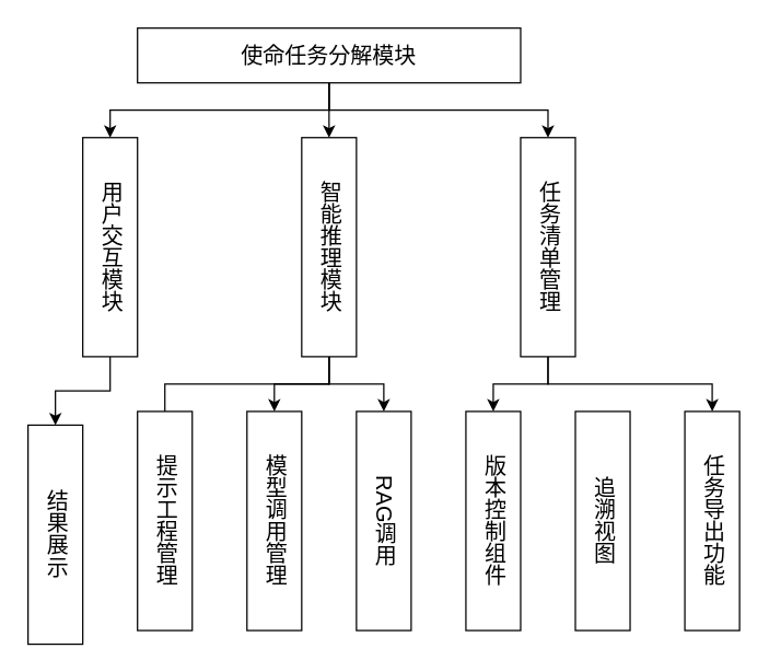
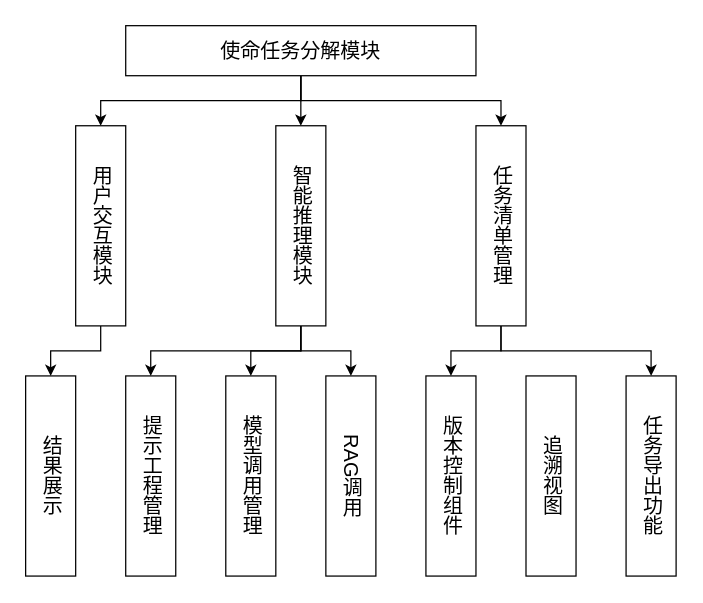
  <mxCell id="0" />
  <mxCell id="1" parent="0" />
  <mxCell id="2" style="edgeStyle=orthogonalEdgeStyle;rounded=0;orthogonalLoop=1;jettySize=auto;html=1;entryX=0.5;entryY=0;entryDx=0;entryDy=0;" parent="1" source="5" target="7" edge="1"><mxGeometry relative="1" as="geometry"><Array as="points"><mxPoint x="240" y="80" /><mxPoint x="80" y="80" /></Array></mxGeometry></mxCell>
  <mxCell id="3" style="edgeStyle=orthogonalEdgeStyle;rounded=0;orthogonalLoop=1;jettySize=auto;html=1;entryX=0.5;entryY=0;entryDx=0;entryDy=0;" parent="1" source="5" target="11" edge="1"><mxGeometry relative="1" as="geometry" /></mxCell>
  <mxCell id="4" style="edgeStyle=orthogonalEdgeStyle;rounded=0;orthogonalLoop=1;jettySize=auto;html=1;entryX=0.5;entryY=0;entryDx=0;entryDy=0;" parent="1" source="5" target="14" edge="1"><mxGeometry relative="1" as="geometry" /></mxCell>
  <mxCell id="5" value="使命任务分解模块" style="rounded=0;whiteSpace=wrap;html=1;fontSize=16;" parent="1" vertex="1"><mxGeometry x="100" y="20" width="280" height="40" as="geometry" /></mxCell>
  <mxCell id="6" style="edgeStyle=orthogonalEdgeStyle;rounded=0;orthogonalLoop=1;jettySize=auto;html=1;" parent="1" source="7" target="15" edge="1"><mxGeometry relative="1" as="geometry" /></mxCell>
  <mxCell id="7" value="用户交互模块" style="rounded=0;whiteSpace=wrap;html=1;textDirection=vertical-lr;fontSize=16;" parent="1" vertex="1"><mxGeometry x="60" y="100" width="40" height="160" as="geometry" /></mxCell>
- <mxCell id="8" style="edgeStyle=orthogonalEdgeStyle;rounded=0;orthogonalLoop=1;jettySize=auto;html=1;endArrow=none;" parent="1" source="11" target="16" edge="1"><mxGeometry relative="1" as="geometry"><Array as="points"><mxPoint x="240" y="280" /><mxPoint x="120" y="280" /></Array></mxGeometry></mxCell>
+ <mxCell id="8" style="edgeStyle=orthogonalEdgeStyle;rounded=0;orthogonalLoop=1;jettySize=auto;html=1;" parent="1" source="11" target="16" edge="1"><mxGeometry relative="1" as="geometry"><Array as="points"><mxPoint x="240" y="280" /><mxPoint x="120" y="280" /></Array></mxGeometry></mxCell>
  <mxCell id="9" style="edgeStyle=orthogonalEdgeStyle;rounded=0;orthogonalLoop=1;jettySize=auto;html=1;" parent="1" source="11" target="17" edge="1"><mxGeometry relative="1" as="geometry" /></mxCell>
  <mxCell id="10" style="edgeStyle=orthogonalEdgeStyle;rounded=0;orthogonalLoop=1;jettySize=auto;html=1;entryX=0.5;entryY=0;entryDx=0;entryDy=0;" parent="1" source="11" target="18" edge="1"><mxGeometry relative="1" as="geometry" /></mxCell>
  <mxCell id="11" value="智能推理模块" style="rounded=0;whiteSpace=wrap;html=1;textDirection=vertical-lr;fontSize=16;" parent="1" vertex="1"><mxGeometry x="220" y="100" width="40" height="160" as="geometry" /></mxCell>
  <mxCell id="12" style="edgeStyle=orthogonalEdgeStyle;rounded=0;orthogonalLoop=1;jettySize=auto;html=1;entryX=0.5;entryY=0;entryDx=0;entryDy=0;" parent="1" source="14" target="19" edge="1"><mxGeometry relative="1" as="geometry" /></mxCell>
  <mxCell id="13" style="edgeStyle=orthogonalEdgeStyle;rounded=0;orthogonalLoop=1;jettySize=auto;html=1;entryX=0.5;entryY=0;entryDx=0;entryDy=0;" parent="1" source="14" target="21" edge="1"><mxGeometry relative="1" as="geometry"><Array as="points"><mxPoint x="400" y="280" /><mxPoint x="520" y="280" /></Array></mxGeometry></mxCell>
  <mxCell id="14" value="任务清单管理" style="rounded=0;whiteSpace=wrap;html=1;textDirection=vertical-lr;fontSize=16;" parent="1" vertex="1"><mxGeometry x="380" y="100" width="40" height="160" as="geometry" /></mxCell>
- <mxCell id="15" value="结果展示" style="rounded=0;whiteSpace=wrap;html=1;textDirection=vertical-lr;fontSize=16;" parent="1" vertex="1"><mxGeometry x="20" y="310" width="40" height="160" as="geometry" /></mxCell>
+ <mxCell id="15" value="结果展示" style="rounded=0;whiteSpace=wrap;html=1;textDirection=vertical-lr;fontSize=16;" parent="1" vertex="1"><mxGeometry x="20" y="300" width="40" height="160" as="geometry" /></mxCell>
  <mxCell id="16" value="提示工程管理" style="rounded=0;whiteSpace=wrap;html=1;textDirection=vertical-lr;fontSize=16;" parent="1" vertex="1"><mxGeometry x="100" y="300" width="40" height="160" as="geometry" /></mxCell>
  <mxCell id="17" value="模型调用管理" style="rounded=0;whiteSpace=wrap;html=1;textDirection=vertical-lr;fontSize=16;" parent="1" vertex="1"><mxGeometry x="180" y="300" width="40" height="160" as="geometry" /></mxCell>
  <mxCell id="18" value="RAG调用" style="rounded=0;whiteSpace=wrap;html=1;textDirection=vertical-lr;fontSize=16;" parent="1" vertex="1"><mxGeometry x="260" y="300" width="40" height="160" as="geometry" /></mxCell>
  <mxCell id="19" value="版本控制组件" style="rounded=0;whiteSpace=wrap;html=1;textDirection=vertical-lr;fontSize=16;" parent="1" vertex="1"><mxGeometry x="340" y="300" width="40" height="160" as="geometry" /></mxCell>
  <mxCell id="20" value="追溯视图" style="rounded=0;whiteSpace=wrap;html=1;textDirection=vertical-lr;fontSize=16;" parent="1" vertex="1"><mxGeometry x="420" y="300" width="40" height="160" as="geometry" /></mxCell>
  <mxCell id="21" value="任务导出功能" style="rounded=0;whiteSpace=wrap;html=1;textDirection=vertical-lr;fontSize=16;" parent="1" vertex="1"><mxGeometry x="500" y="300" width="40" height="160" as="geometry" /></mxCell>
